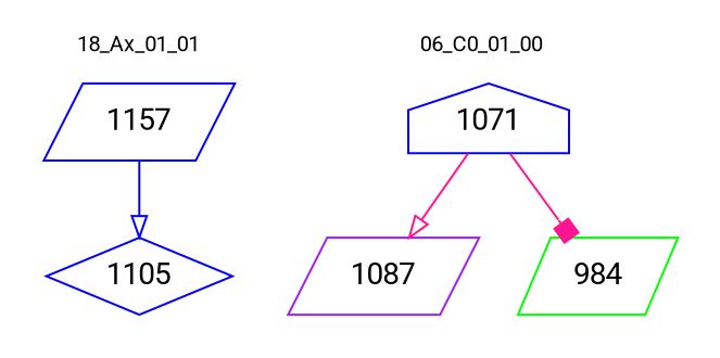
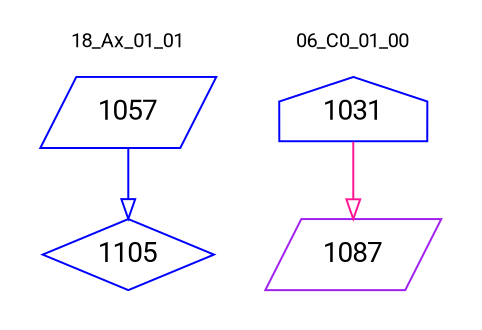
  digraph {
    fontname=Roboto
    node [color=blue fontname=Roboto shape=parallelogram]
    edge [arrowhead=onormal color=deeppink fontname=Roboto]
-   n1 [label=1157]
+   n1 [label=1057]
    n2 [label=1105 shape=diamond]
-   n3 [label=1071 shape=house]
+   n3 [label=1031 shape=house]
    n4 [color=purple label=1087]
-   n5 [color=green label=984]
    subgraph cluster_1 {
      color=white
      fontsize=10
      label="18_Ax_01_01"
      n1
      n2
    }
    subgraph cluster_2 {
      color=white
      fontsize=10
      label="06_C0_01_00"
      n3
      n4
-     n5
    }
    n1 -> n2 [color=blue]
    n3 -> n4
-   n3 -> n5 [arrowhead=box]
  }
